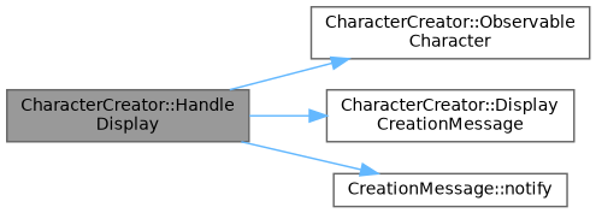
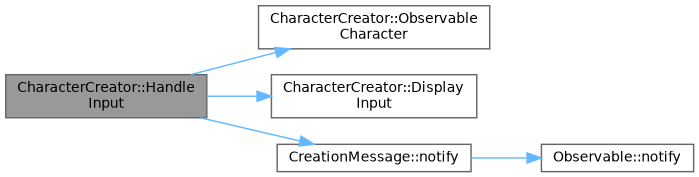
  digraph {
    rankdir=LR
    node [color=grey40 fillcolor=white fontname=Helvetica fontsize=10 shape=box style=filled]
    edge [color=steelblue1 fontname=Helvetica fontsize=10 labelfontname=Helvetica labelfontsize=10 style=solid]
-   n1 [color=gray40 fillcolor=grey60 fontcolor=black height=0.2 label="CharacterCreator::Handle\lDisplay" width=0.4]
+   n1 [color=gray40 fillcolor=grey60 fontcolor=black height=0.2 label="CharacterCreator::Handle\lInput" width=0.4]
    n2 [height=0.2 label="CharacterCreator::Observable\lCharacter" width=0.4]
-   n3 [height=0.2 label="CharacterCreator::Display\lCreationMessage" width=0.4]
+   n3 [height=0.2 label="CharacterCreator::Display\lInput" width=0.4]
    n4 [height=0.2 label="CreationMessage::notify" width=0.4]
+   n5 [height=0.2 label="Observable::notify" width=0.4]
    n1 -> n2
    n1 -> n3
    n1 -> n4
+   n4 -> n5
  }
